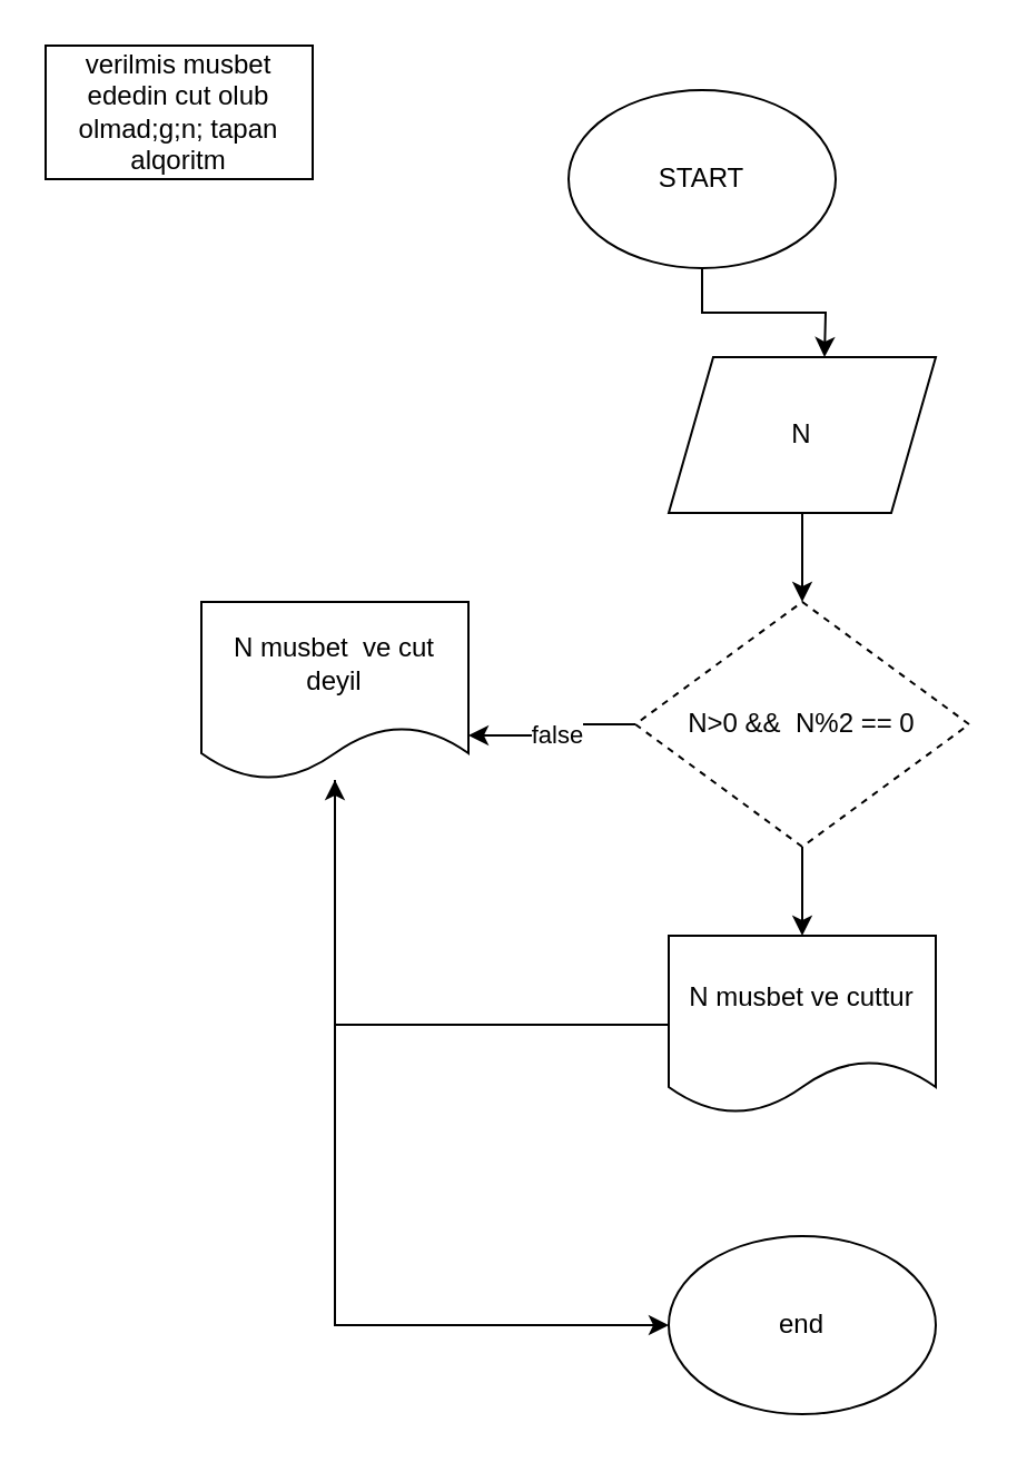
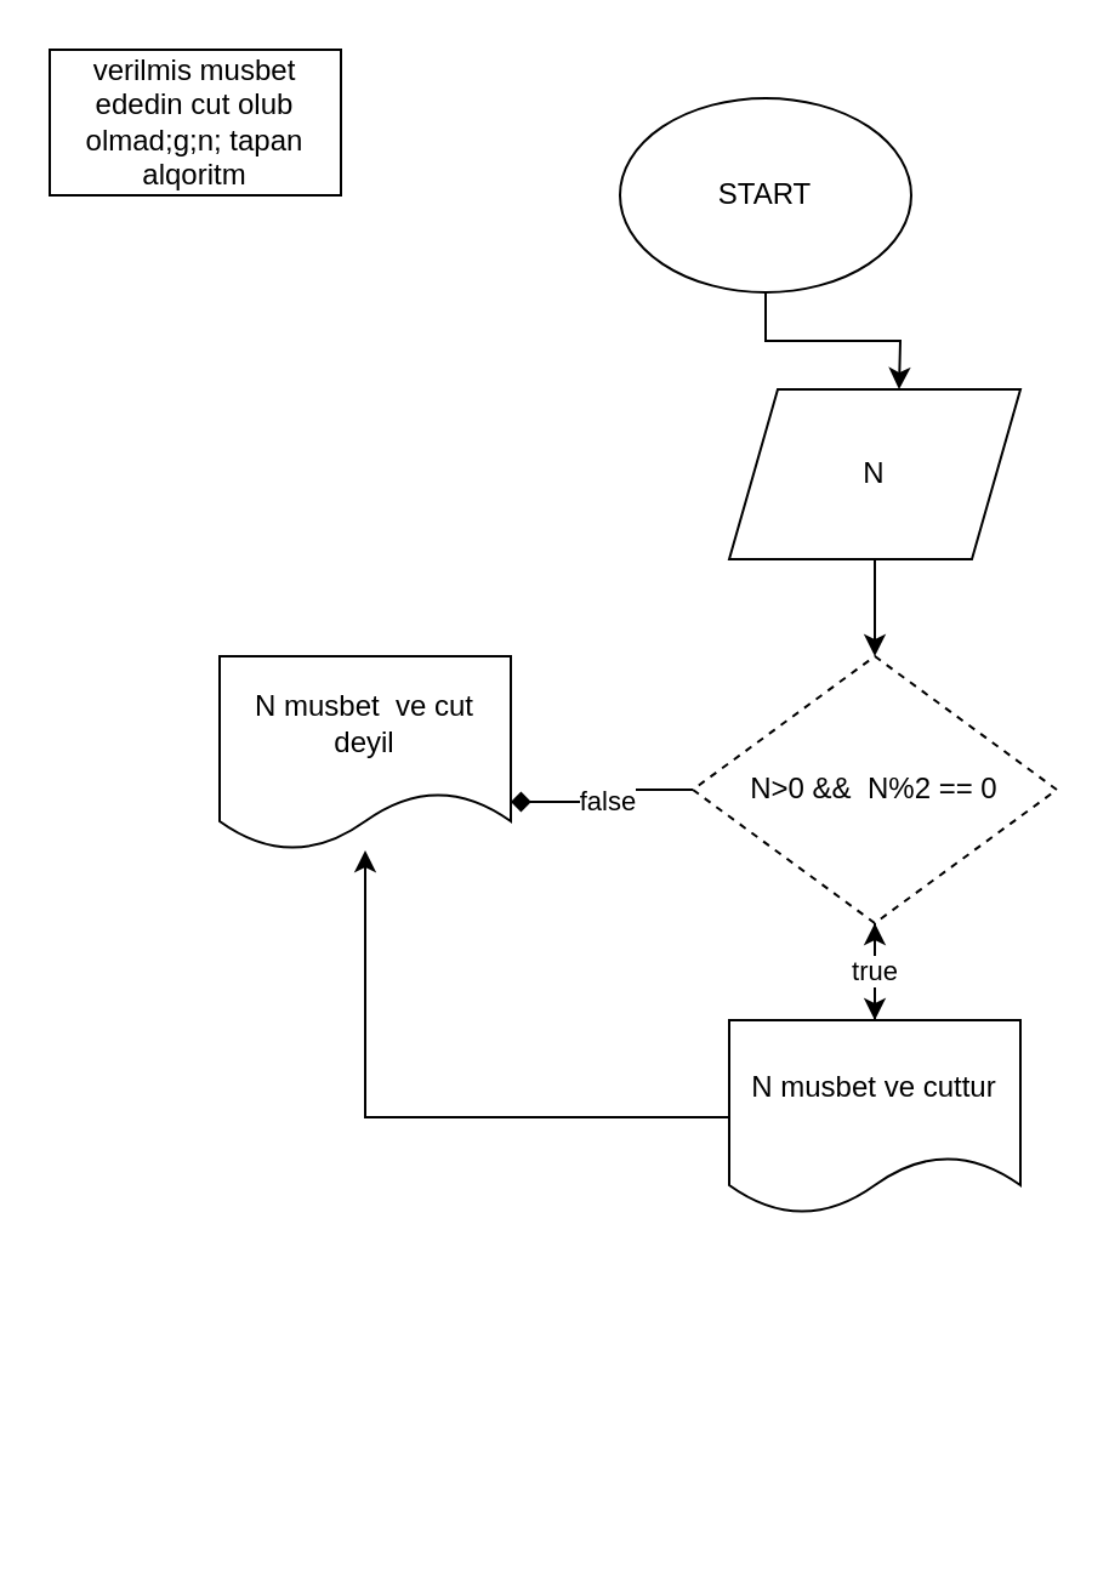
  <mxCell id="0" />
  <mxCell id="1" parent="0" />
  <mxCell id="2" style="edgeStyle=orthogonalEdgeStyle;rounded=0;orthogonalLoop=1;jettySize=auto;html=1;" edge="1" parent="1" source="3"><mxGeometry relative="1" as="geometry"><mxPoint x="370" y="160" as="targetPoint" /></mxGeometry></mxCell>
  <mxCell id="3" value="START" style="ellipse;whiteSpace=wrap;html=1;" vertex="1" parent="1"><mxGeometry x="255" y="40" width="120" height="80" as="geometry" /></mxCell>
  <mxCell id="4" style="edgeStyle=orthogonalEdgeStyle;rounded=0;orthogonalLoop=1;jettySize=auto;html=1;entryX=0.5;entryY=0;entryDx=0;entryDy=0;" edge="1" parent="1" source="5" target="8"><mxGeometry relative="1" as="geometry" /></mxCell>
  <mxCell id="5" value="N" style="shape=parallelogram;perimeter=parallelogramPerimeter;whiteSpace=wrap;html=1;fixedSize=1;" vertex="1" parent="1"><mxGeometry x="300" y="160" width="120" height="70" as="geometry" /></mxCell>
  <mxCell id="6" style="edgeStyle=orthogonalEdgeStyle;rounded=0;orthogonalLoop=1;jettySize=auto;html=1;entryX=0.5;entryY=0;entryDx=0;entryDy=0;" edge="1" parent="1" source="8"><mxGeometry relative="1" as="geometry"><mxPoint x="360" y="420" as="targetPoint" /></mxGeometry></mxCell>
- <mxCell id="7" value="false" style="edgeStyle=orthogonalEdgeStyle;rounded=0;orthogonalLoop=1;jettySize=auto;html=1;" edge="1" parent="1" source="8" target="10"><mxGeometry relative="1" as="geometry"><Array as="points"><mxPoint x="253" y="325" /><mxPoint x="253" y="330" /></Array></mxGeometry></mxCell>
+ <mxCell id="7" value="false" style="edgeStyle=orthogonalEdgeStyle;rounded=0;orthogonalLoop=1;jettySize=auto;html=1;endArrow=diamond;" edge="1" parent="1" source="8" target="10"><mxGeometry relative="1" as="geometry"><Array as="points"><mxPoint x="253" y="325" /><mxPoint x="253" y="330" /></Array></mxGeometry></mxCell>
  <mxCell id="8" value="N&amp;gt;0 &amp;amp;&amp;amp;&amp;nbsp; N%2 == 0" style="rhombus;whiteSpace=wrap;html=1;dashed=1;" vertex="1" parent="1"><mxGeometry x="285" y="270" width="150" height="110" as="geometry" /></mxCell>
- <mxCell id="9" style="edgeStyle=orthogonalEdgeStyle;rounded=0;orthogonalLoop=1;jettySize=auto;html=1;entryX=0;entryY=0.5;entryDx=0;entryDy=0;" edge="1" parent="1" source="10" target="15"><mxGeometry relative="1" as="geometry"><Array as="points"><mxPoint x="150" y="595" /></Array></mxGeometry></mxCell>
  <mxCell id="10" value="N musbet&amp;nbsp; ve cut deyil" style="shape=document;whiteSpace=wrap;html=1;boundedLbl=1;" vertex="1" parent="1"><mxGeometry x="90" y="270" width="120" height="80" as="geometry" /></mxCell>
  <mxCell id="11" style="edgeStyle=orthogonalEdgeStyle;rounded=0;orthogonalLoop=1;jettySize=auto;html=1;" edge="1" parent="1" source="13" target="10"><mxGeometry relative="1" as="geometry" /></mxCell>
+ <mxCell id="12" value="true" style="edgeStyle=orthogonalEdgeStyle;rounded=0;orthogonalLoop=1;jettySize=auto;html=1;" edge="1" parent="1" source="13" target="8"><mxGeometry relative="1" as="geometry" /></mxCell>
  <mxCell id="13" value="N musbet ve cuttur" style="shape=document;whiteSpace=wrap;html=1;boundedLbl=1;" vertex="1" parent="1"><mxGeometry x="300" y="420" width="120" height="80" as="geometry" /></mxCell>
  <mxCell id="14" value="verilmis musbet ededin cut olub olmad;g;n; tapan alqoritm" style="rounded=0;whiteSpace=wrap;html=1;" vertex="1" parent="1"><mxGeometry x="20" y="20" width="120" height="60" as="geometry" /></mxCell>
- <mxCell id="15" value="end" style="ellipse;whiteSpace=wrap;html=1;" vertex="1" parent="1"><mxGeometry x="300" y="555" width="120" height="80" as="geometry" /></mxCell>
